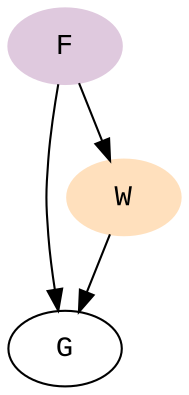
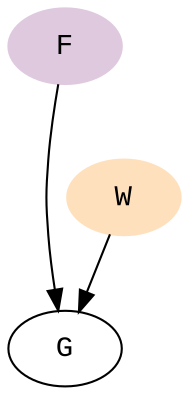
  digraph {
    fontname="Liberation Mono"
    rankdir=TB
    node [fontname="Liberation Mono" style=filled]
    edge [fontname="Liberation Mono"]
    F [color="#dfc9de"]
    G [style=""]
    W [color="#ffe0bd"]
    F -> G
-   F -> W
    W -> G
  }
